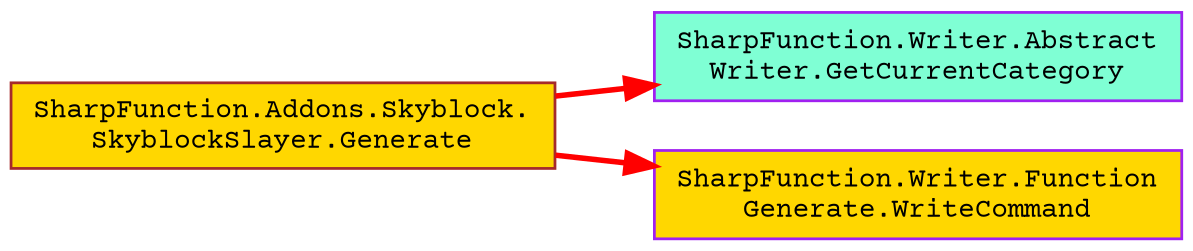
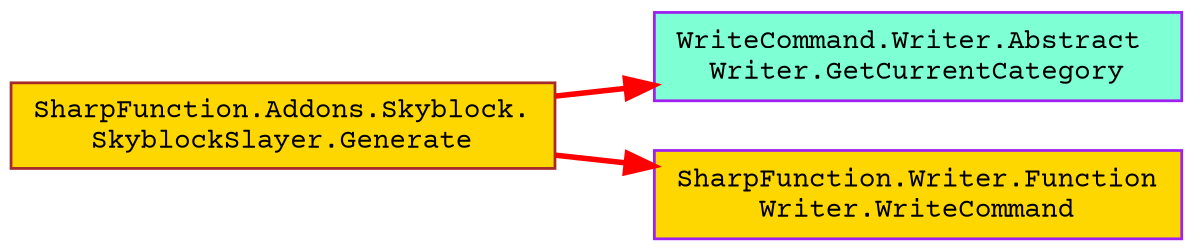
  digraph {
    fontname="Courier Prime"
    rankdir=RL
    node [color=purple fillcolor=gold fontname="Courier Prime" fontsize=10 shape=record style=filled]
    edge [color=red dir=back fontname="Courier Prime" fontsize=10 labelfontname=Helvetica labelfontsize=10 style=bold]
-   n1 [fillcolor=aquamarine fontcolor=black height=0.2 label="SharpFunction.Writer.Abstract\lWriter.GetCurrentCategory" width=0.4]
+   n1 [fillcolor=aquamarine fontcolor=black height=0.2 label="WriteCommand.Writer.Abstract\lWriter.GetCurrentCategory" width=0.4]
    n2 [color=brown height=0.2 label="SharpFunction.Addons.Skyblock.\lSkyblockSlayer.Generate" width=0.4]
-   n3 [height=0.2 label="SharpFunction.Writer.Function\lGenerate.WriteCommand" width=0.4]
+   n3 [height=0.2 label="SharpFunction.Writer.Function\lWriter.WriteCommand" width=0.4]
    n1 -> n2
    n3 -> n2
  }
